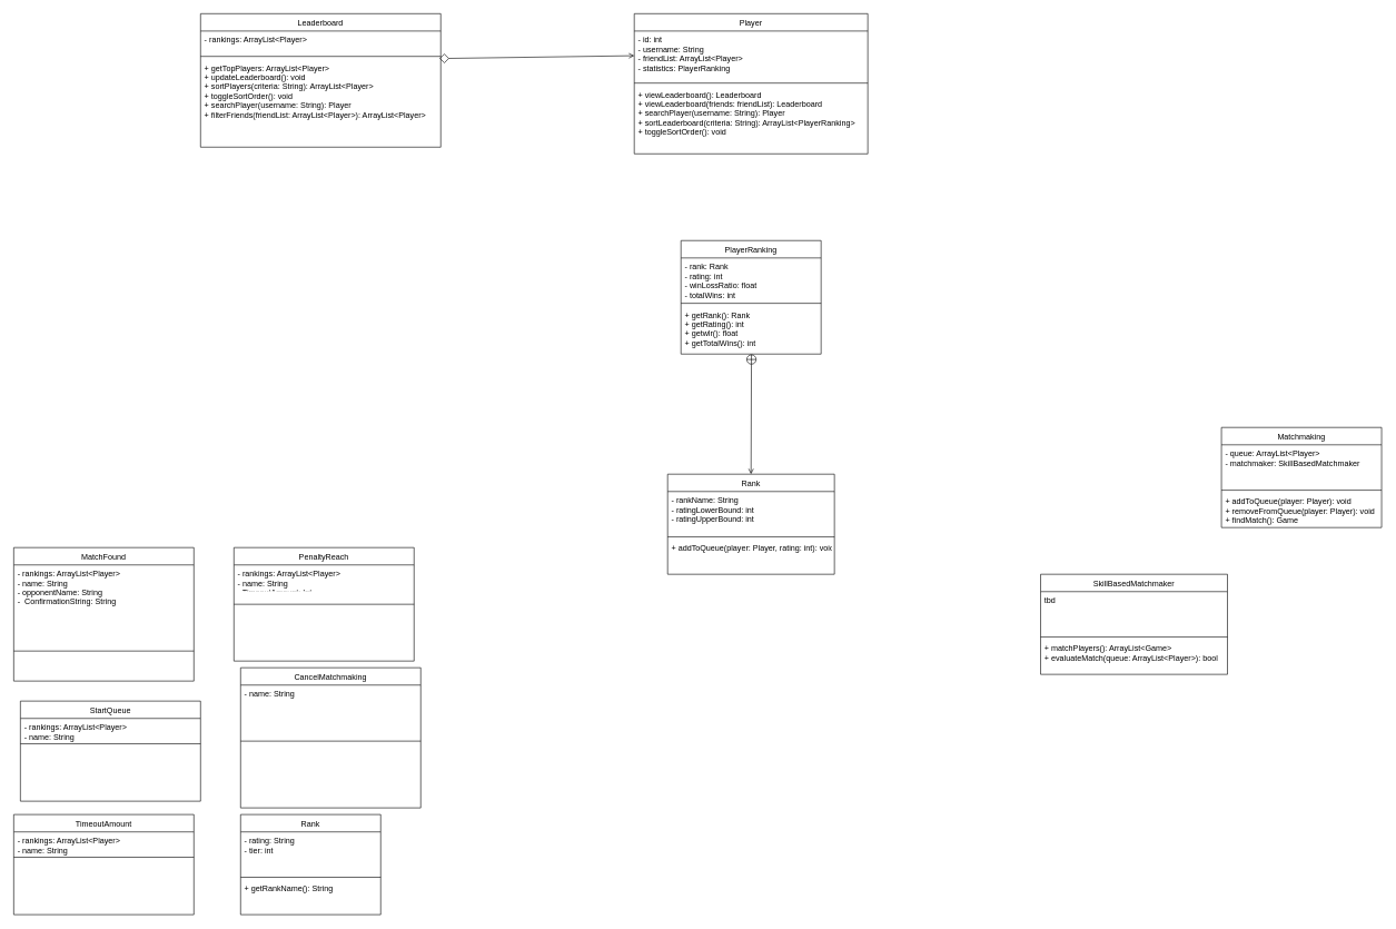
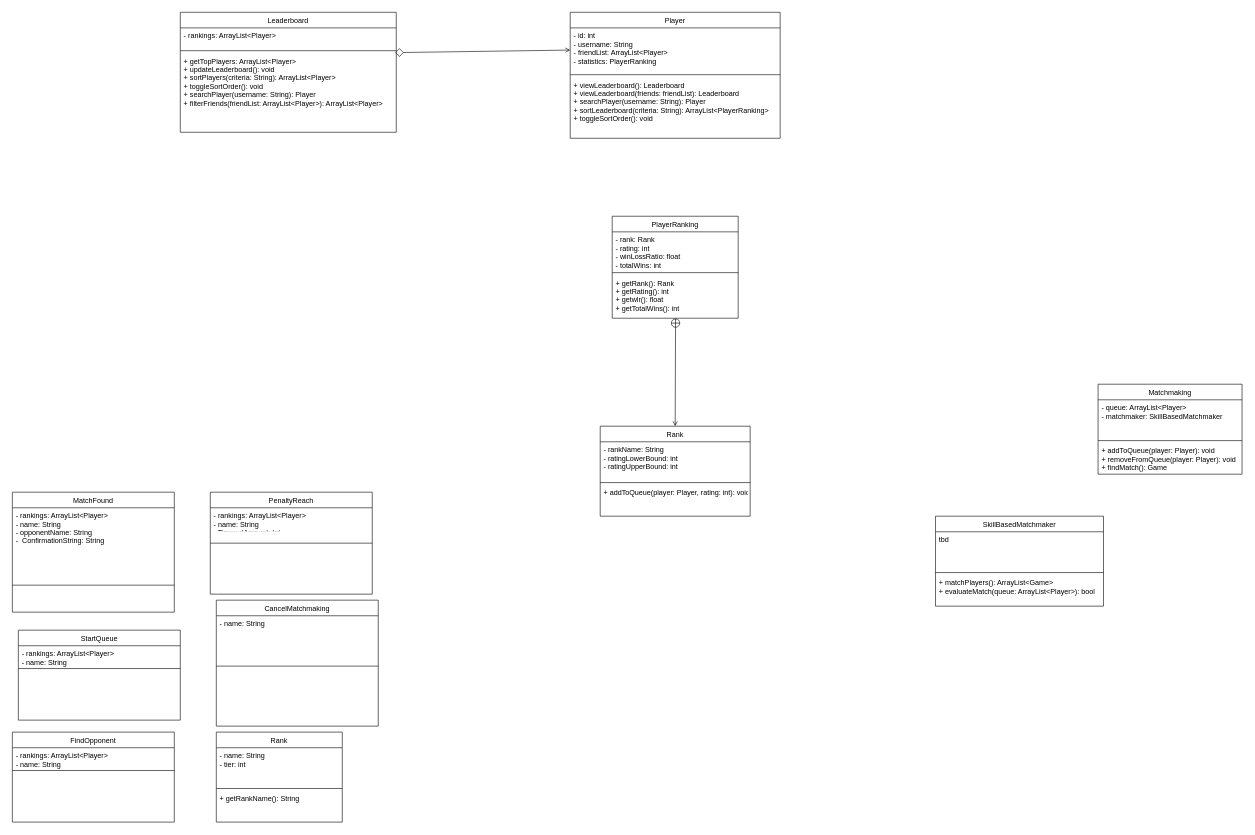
  <mxCell id="0" />
  <mxCell id="1" parent="0" />
  <mxCell id="2" value="Player" style="swimlane;fontStyle=0;align=center;verticalAlign=top;childLayout=stackLayout;horizontal=1;startSize=26;horizontalStack=0;resizeParent=1;resizeLast=0;collapsible=1;marginBottom=0;rounded=0;shadow=0;strokeWidth=1;" parent="1" vertex="1"><mxGeometry x="950" y="20" width="350" height="210" as="geometry"><mxRectangle x="230" y="140" width="160" height="26" as="alternateBounds" /></mxGeometry></mxCell>
  <mxCell id="3" value="- id: int&#10;- username: String&#10;- friendList: ArrayList&lt;Player&gt;&#10;- statistics: PlayerRanking&#10;" style="text;align=left;verticalAlign=top;spacingLeft=4;spacingRight=4;overflow=hidden;rotatable=0;points=[[0,0.5],[1,0.5]];portConstraint=eastwest;" parent="2" vertex="1"><mxGeometry y="26" width="350" height="74" as="geometry" /></mxCell>
  <mxCell id="4" value="" style="line;html=1;strokeWidth=1;align=left;verticalAlign=middle;spacingTop=-1;spacingLeft=3;spacingRight=3;rotatable=0;labelPosition=right;points=[];portConstraint=eastwest;" parent="2" vertex="1"><mxGeometry y="100" width="350" height="8" as="geometry" /></mxCell>
  <mxCell id="5" value="+ viewLeaderboard(): Leaderboard&#10;+ viewLeaderboard(friends: friendList): Leaderboard&#10;+ searchPlayer(username: String): Player&#10;+ sortLeaderboard(criteria: String): ArrayList&lt;PlayerRanking&gt;&#10;+ toggleSortOrder(): void&#10;&#10;" style="text;align=left;verticalAlign=top;spacingLeft=4;spacingRight=4;overflow=hidden;rotatable=0;points=[[0,0.5],[1,0.5]];portConstraint=eastwest;" parent="2" vertex="1"><mxGeometry y="108" width="350" height="92" as="geometry" /></mxCell>
  <mxCell id="6" value="Matchmaking" style="swimlane;fontStyle=0;align=center;verticalAlign=top;childLayout=stackLayout;horizontal=1;startSize=26;horizontalStack=0;resizeParent=1;resizeLast=0;collapsible=1;marginBottom=0;rounded=0;shadow=0;strokeWidth=1;" parent="1" vertex="1"><mxGeometry x="1830" y="640" width="240" height="150" as="geometry"><mxRectangle x="230" y="140" width="160" height="26" as="alternateBounds" /></mxGeometry></mxCell>
  <mxCell id="7" value="- queue: ArrayList&lt;Player&gt;&#10;- matchmaker: SkillBasedMatchmaker" style="text;align=left;verticalAlign=top;spacingLeft=4;spacingRight=4;overflow=hidden;rotatable=0;points=[[0,0.5],[1,0.5]];portConstraint=eastwest;" parent="6" vertex="1"><mxGeometry y="26" width="240" height="64" as="geometry" /></mxCell>
  <mxCell id="8" value="" style="line;html=1;strokeWidth=1;align=left;verticalAlign=middle;spacingTop=-1;spacingLeft=3;spacingRight=3;rotatable=0;labelPosition=right;points=[];portConstraint=eastwest;" parent="6" vertex="1"><mxGeometry y="90" width="240" height="8" as="geometry" /></mxCell>
  <mxCell id="9" value="+ addToQueue(player: Player): void&#10;+ removeFromQueue(player: Player): void&#10;+ findMatch(): Game" style="text;align=left;verticalAlign=top;spacingLeft=4;spacingRight=4;overflow=hidden;rotatable=0;points=[[0,0.5],[1,0.5]];portConstraint=eastwest;" parent="6" vertex="1"><mxGeometry y="98" width="240" height="50" as="geometry" /></mxCell>
  <mxCell id="10" value="Rank" style="swimlane;fontStyle=0;align=center;verticalAlign=top;childLayout=stackLayout;horizontal=1;startSize=26;horizontalStack=0;resizeParent=1;resizeLast=0;collapsible=1;marginBottom=0;rounded=0;shadow=0;strokeWidth=1;" parent="1" vertex="1"><mxGeometry x="1000" y="710" width="250" height="150" as="geometry"><mxRectangle x="230" y="140" width="160" height="26" as="alternateBounds" /></mxGeometry></mxCell>
  <mxCell id="11" value="- rankName: String&#10;- ratingLowerBound: int&#10;- ratingUpperBound: int" style="text;align=left;verticalAlign=top;spacingLeft=4;spacingRight=4;overflow=hidden;rotatable=0;points=[[0,0.5],[1,0.5]];portConstraint=eastwest;" parent="10" vertex="1"><mxGeometry y="26" width="250" height="64" as="geometry" /></mxCell>
  <mxCell id="12" value="" style="line;html=1;strokeWidth=1;align=left;verticalAlign=middle;spacingTop=-1;spacingLeft=3;spacingRight=3;rotatable=0;labelPosition=right;points=[];portConstraint=eastwest;" parent="10" vertex="1"><mxGeometry y="90" width="250" height="8" as="geometry" /></mxCell>
  <mxCell id="13" value="+ addToQueue(player: Player, rating: int): void" style="text;align=left;verticalAlign=top;spacingLeft=4;spacingRight=4;overflow=hidden;rotatable=0;points=[[0,0.5],[1,0.5]];portConstraint=eastwest;" parent="10" vertex="1"><mxGeometry y="98" width="250" height="52" as="geometry" /></mxCell>
  <mxCell id="14" value="Leaderboard" style="swimlane;fontStyle=0;align=center;verticalAlign=top;childLayout=stackLayout;horizontal=1;startSize=26;horizontalStack=0;resizeParent=1;resizeLast=0;collapsible=1;marginBottom=0;rounded=0;shadow=0;strokeWidth=1;" parent="1" vertex="1"><mxGeometry x="300" y="20" width="360" height="200" as="geometry"><mxRectangle x="230" y="140" width="160" height="26" as="alternateBounds" /></mxGeometry></mxCell>
  <mxCell id="15" value="- rankings: ArrayList&lt;Player&gt;" style="text;align=left;verticalAlign=top;spacingLeft=4;spacingRight=4;overflow=hidden;rotatable=0;points=[[0,0.5],[1,0.5]];portConstraint=eastwest;" parent="14" vertex="1"><mxGeometry y="26" width="360" height="34" as="geometry" /></mxCell>
  <mxCell id="16" value="" style="line;html=1;strokeWidth=1;align=left;verticalAlign=middle;spacingTop=-1;spacingLeft=3;spacingRight=3;rotatable=0;labelPosition=right;points=[];portConstraint=eastwest;" parent="14" vertex="1"><mxGeometry y="60" width="360" height="8" as="geometry" /></mxCell>
  <mxCell id="17" value="+ getTopPlayers: ArrayList&lt;Player&gt;&#10;+ updateLeaderboard(): void&#10;+ sortPlayers(criteria: String): ArrayList&lt;Player&gt;&#10;+ toggleSortOrder(): void&#10;+ searchPlayer(username: String): Player&#10;+ filterFriends(friendList: ArrayList&lt;Player&gt;): ArrayList&lt;Player&gt;" style="text;align=left;verticalAlign=top;spacingLeft=4;spacingRight=4;overflow=hidden;rotatable=0;points=[[0,0.5],[1,0.5]];portConstraint=eastwest;" parent="14" vertex="1"><mxGeometry y="68" width="360" height="132" as="geometry" /></mxCell>
  <mxCell id="18" value="Rank" style="swimlane;fontStyle=0;align=center;verticalAlign=top;childLayout=stackLayout;horizontal=1;startSize=26;horizontalStack=0;resizeParent=1;resizeLast=0;collapsible=1;marginBottom=0;rounded=0;shadow=0;strokeWidth=1;" parent="1" vertex="1"><mxGeometry x="360" y="1220" width="210" height="150" as="geometry"><mxRectangle x="230" y="140" width="160" height="26" as="alternateBounds" /></mxGeometry></mxCell>
- <mxCell id="19" value="- rating: String&#10;- tier: int" style="text;align=left;verticalAlign=top;spacingLeft=4;spacingRight=4;overflow=hidden;rotatable=0;points=[[0,0.5],[1,0.5]];portConstraint=eastwest;" parent="18" vertex="1"><mxGeometry y="26" width="210" height="64" as="geometry" /></mxCell>
+ <mxCell id="19" value="- name: String&#10;- tier: int" style="text;align=left;verticalAlign=top;spacingLeft=4;spacingRight=4;overflow=hidden;rotatable=0;points=[[0,0.5],[1,0.5]];portConstraint=eastwest;" parent="18" vertex="1"><mxGeometry y="26" width="210" height="64" as="geometry" /></mxCell>
  <mxCell id="20" value="" style="line;html=1;strokeWidth=1;align=left;verticalAlign=middle;spacingTop=-1;spacingLeft=3;spacingRight=3;rotatable=0;labelPosition=right;points=[];portConstraint=eastwest;" parent="18" vertex="1"><mxGeometry y="90" width="210" height="8" as="geometry" /></mxCell>
  <mxCell id="21" value="+ getRankName(): String" style="text;align=left;verticalAlign=top;spacingLeft=4;spacingRight=4;overflow=hidden;rotatable=0;points=[[0,0.5],[1,0.5]];portConstraint=eastwest;" parent="18" vertex="1"><mxGeometry y="98" width="210" height="52" as="geometry" /></mxCell>
  <mxCell id="22" value="SkillBasedMatchmaker" style="swimlane;fontStyle=0;align=center;verticalAlign=top;childLayout=stackLayout;horizontal=1;startSize=26;horizontalStack=0;resizeParent=1;resizeLast=0;collapsible=1;marginBottom=0;rounded=0;shadow=0;strokeWidth=1;" parent="1" vertex="1"><mxGeometry x="1559" y="860" width="280" height="150" as="geometry"><mxRectangle x="230" y="140" width="160" height="26" as="alternateBounds" /></mxGeometry></mxCell>
  <mxCell id="23" value="tbd" style="text;align=left;verticalAlign=top;spacingLeft=4;spacingRight=4;overflow=hidden;rotatable=0;points=[[0,0.5],[1,0.5]];portConstraint=eastwest;" parent="22" vertex="1"><mxGeometry y="26" width="280" height="64" as="geometry" /></mxCell>
  <mxCell id="24" value="" style="line;html=1;strokeWidth=1;align=left;verticalAlign=middle;spacingTop=-1;spacingLeft=3;spacingRight=3;rotatable=0;labelPosition=right;points=[];portConstraint=eastwest;" parent="22" vertex="1"><mxGeometry y="90" width="280" height="8" as="geometry" /></mxCell>
  <mxCell id="25" value="+ matchPlayers(): ArrayList&lt;Game&gt;&#10;+ evaluateMatch(queue: ArrayList&lt;Player&gt;): bool" style="text;align=left;verticalAlign=top;spacingLeft=4;spacingRight=4;overflow=hidden;rotatable=0;points=[[0,0.5],[1,0.5]];portConstraint=eastwest;" parent="22" vertex="1"><mxGeometry y="98" width="280" height="52" as="geometry" /></mxCell>
  <mxCell id="26" value="StartQueue" style="swimlane;fontStyle=0;align=center;verticalAlign=top;childLayout=stackLayout;horizontal=1;startSize=26;horizontalStack=0;resizeParent=1;resizeLast=0;collapsible=1;marginBottom=0;rounded=0;shadow=0;strokeWidth=1;" parent="1" vertex="1"><mxGeometry x="30" y="1050" width="270" height="150" as="geometry"><mxRectangle x="230" y="140" width="160" height="26" as="alternateBounds" /></mxGeometry></mxCell>
  <mxCell id="27" value="- rankings: ArrayList&lt;Player&gt;&#10;- name: String&#10;" style="text;align=left;verticalAlign=top;spacingLeft=4;spacingRight=4;overflow=hidden;rotatable=0;points=[[0,0.5],[1,0.5]];portConstraint=eastwest;" parent="26" vertex="1"><mxGeometry y="26" width="270" height="34" as="geometry" /></mxCell>
  <mxCell id="28" value="" style="line;html=1;strokeWidth=1;align=left;verticalAlign=middle;spacingTop=-1;spacingLeft=3;spacingRight=3;rotatable=0;labelPosition=right;points=[];portConstraint=eastwest;" parent="26" vertex="1"><mxGeometry y="60" width="270" height="8" as="geometry" /></mxCell>
  <mxCell id="29" value="CancelMatchmaking" style="swimlane;fontStyle=0;align=center;verticalAlign=top;childLayout=stackLayout;horizontal=1;startSize=26;horizontalStack=0;resizeParent=1;resizeLast=0;collapsible=1;marginBottom=0;rounded=0;shadow=0;strokeWidth=1;" parent="1" vertex="1"><mxGeometry x="360" y="1000" width="270" height="210" as="geometry"><mxRectangle x="230" y="140" width="160" height="26" as="alternateBounds" /></mxGeometry></mxCell>
  <mxCell id="30" value="- name: String&#10;" style="text;align=left;verticalAlign=top;spacingLeft=4;spacingRight=4;overflow=hidden;rotatable=0;points=[[0,0.5],[1,0.5]];portConstraint=eastwest;" parent="29" vertex="1"><mxGeometry y="26" width="270" height="64" as="geometry" /></mxCell>
  <mxCell id="31" value="" style="line;html=1;strokeWidth=1;align=left;verticalAlign=middle;spacingTop=-1;spacingLeft=3;spacingRight=3;rotatable=0;labelPosition=right;points=[];portConstraint=eastwest;" parent="29" vertex="1"><mxGeometry y="90" width="270" height="40" as="geometry" /></mxCell>
  <mxCell id="32" value="MatchFound" style="swimlane;fontStyle=0;align=center;verticalAlign=top;childLayout=stackLayout;horizontal=1;startSize=26;horizontalStack=0;resizeParent=1;resizeLast=0;collapsible=1;marginBottom=0;rounded=0;shadow=0;strokeWidth=1;" parent="1" vertex="1"><mxGeometry x="20" y="820" width="270" height="200" as="geometry"><mxRectangle x="230" y="140" width="160" height="26" as="alternateBounds" /></mxGeometry></mxCell>
  <mxCell id="33" value="- rankings: ArrayList&lt;Player&gt;&#10;- name: String&#10;- opponentName: String&#10;-  ConfirmationString: String&#10;" style="text;align=left;verticalAlign=top;spacingLeft=4;spacingRight=4;overflow=hidden;rotatable=0;points=[[0,0.5],[1,0.5]];portConstraint=eastwest;" parent="32" vertex="1"><mxGeometry y="26" width="270" height="84" as="geometry" /></mxCell>
  <mxCell id="34" value="" style="line;html=1;strokeWidth=1;align=left;verticalAlign=middle;spacingTop=-1;spacingLeft=3;spacingRight=3;rotatable=0;labelPosition=right;points=[];portConstraint=eastwest;" parent="32" vertex="1"><mxGeometry y="110" width="270" height="90" as="geometry" /></mxCell>
  <mxCell id="35" value="PenaltyReach" style="swimlane;fontStyle=0;align=center;verticalAlign=top;childLayout=stackLayout;horizontal=1;startSize=26;horizontalStack=0;resizeParent=1;resizeLast=0;collapsible=1;marginBottom=0;rounded=0;shadow=0;strokeWidth=1;" parent="1" vertex="1"><mxGeometry x="350" y="820" width="270" height="170" as="geometry"><mxRectangle x="230" y="140" width="160" height="26" as="alternateBounds" /></mxGeometry></mxCell>
  <mxCell id="36" value="- rankings: ArrayList&lt;Player&gt;&#10;- name: String&#10;- TimeoutAmount: Int&#10;- MatchesLeft: int&#10;- PenaltyMatch: int&#10;- &#10;" style="text;align=left;verticalAlign=top;spacingLeft=4;spacingRight=4;overflow=hidden;rotatable=0;points=[[0,0.5],[1,0.5]];portConstraint=eastwest;" parent="35" vertex="1"><mxGeometry y="26" width="270" height="34" as="geometry" /></mxCell>
  <mxCell id="37" value="" style="line;html=1;strokeWidth=1;align=left;verticalAlign=middle;spacingTop=-1;spacingLeft=3;spacingRight=3;rotatable=0;labelPosition=right;points=[];portConstraint=eastwest;" parent="35" vertex="1"><mxGeometry y="60" width="270" height="50" as="geometry" /></mxCell>
- <mxCell id="38" value="TimeoutAmount" style="swimlane;fontStyle=0;align=center;verticalAlign=top;childLayout=stackLayout;horizontal=1;startSize=26;horizontalStack=0;resizeParent=1;resizeLast=0;collapsible=1;marginBottom=0;rounded=0;shadow=0;strokeWidth=1;" parent="1" vertex="1"><mxGeometry x="20" y="1220" width="270" height="150" as="geometry"><mxRectangle x="230" y="140" width="160" height="26" as="alternateBounds" /></mxGeometry></mxCell>
+ <mxCell id="38" value="FindOpponent" style="swimlane;fontStyle=0;align=center;verticalAlign=top;childLayout=stackLayout;horizontal=1;startSize=26;horizontalStack=0;resizeParent=1;resizeLast=0;collapsible=1;marginBottom=0;rounded=0;shadow=0;strokeWidth=1;" parent="1" vertex="1"><mxGeometry x="20" y="1220" width="270" height="150" as="geometry"><mxRectangle x="230" y="140" width="160" height="26" as="alternateBounds" /></mxGeometry></mxCell>
  <mxCell id="39" value="- rankings: ArrayList&lt;Player&gt;&#10;- name: String&#10;- &#10;" style="text;align=left;verticalAlign=top;spacingLeft=4;spacingRight=4;overflow=hidden;rotatable=0;points=[[0,0.5],[1,0.5]];portConstraint=eastwest;" parent="38" vertex="1"><mxGeometry y="26" width="270" height="34" as="geometry" /></mxCell>
  <mxCell id="40" value="" style="line;html=1;strokeWidth=1;align=left;verticalAlign=middle;spacingTop=-1;spacingLeft=3;spacingRight=3;rotatable=0;labelPosition=right;points=[];portConstraint=eastwest;" parent="38" vertex="1"><mxGeometry y="60" width="270" height="8" as="geometry" /></mxCell>
  <mxCell id="41" value="PlayerRanking" style="swimlane;fontStyle=0;align=center;verticalAlign=top;childLayout=stackLayout;horizontal=1;startSize=26;horizontalStack=0;resizeParent=1;resizeLast=0;collapsible=1;marginBottom=0;rounded=0;shadow=0;strokeWidth=1;" parent="1" vertex="1"><mxGeometry x="1020" y="360" width="210" height="170" as="geometry"><mxRectangle x="230" y="140" width="160" height="26" as="alternateBounds" /></mxGeometry></mxCell>
  <mxCell id="42" value="- rank: Rank&#10;- rating: int&#10;- winLossRatio: float&#10;- totalWins: int" style="text;align=left;verticalAlign=top;spacingLeft=4;spacingRight=4;overflow=hidden;rotatable=0;points=[[0,0.5],[1,0.5]];portConstraint=eastwest;" parent="41" vertex="1"><mxGeometry y="26" width="210" height="64" as="geometry" /></mxCell>
  <mxCell id="43" value="" style="line;html=1;strokeWidth=1;align=left;verticalAlign=middle;spacingTop=-1;spacingLeft=3;spacingRight=3;rotatable=0;labelPosition=right;points=[];portConstraint=eastwest;" parent="41" vertex="1"><mxGeometry y="90" width="210" height="8" as="geometry" /></mxCell>
  <mxCell id="44" value="+ getRank(): Rank&#10;+ getRating(): int&#10;+ getwlr(): float&#10;+ getTotalWins(): int" style="text;align=left;verticalAlign=top;spacingLeft=4;spacingRight=4;overflow=hidden;rotatable=0;points=[[0,0.5],[1,0.5]];portConstraint=eastwest;" parent="41" vertex="1"><mxGeometry y="98" width="210" height="72" as="geometry" /></mxCell>
  <mxCell id="45" style="rounded=0;orthogonalLoop=1;jettySize=auto;html=1;exitX=0.5;exitY=0;exitDx=0;exitDy=0;entryX=0.503;entryY=1.002;entryDx=0;entryDy=0;endArrow=circlePlus;endFill=0;startArrow=open;startFill=0;entryPerimeter=0;" parent="1" source="10" target="44" edge="1"><mxGeometry relative="1" as="geometry"><mxPoint x="1125" y="380" as="sourcePoint" /><mxPoint x="1135" y="240" as="targetPoint" /></mxGeometry></mxCell>
  <mxCell id="46" style="rounded=0;orthogonalLoop=1;jettySize=auto;html=1;exitX=0.995;exitY=-0.006;exitDx=0;exitDy=0;entryX=0;entryY=0.5;entryDx=0;entryDy=0;endArrow=open;endFill=0;startArrow=diamond;startFill=0;targetPerimeterSpacing=0;endSize=6;startSize=12;exitPerimeter=0;" parent="1" source="17" target="3" edge="1"><mxGeometry relative="1" as="geometry" /></mxCell>
